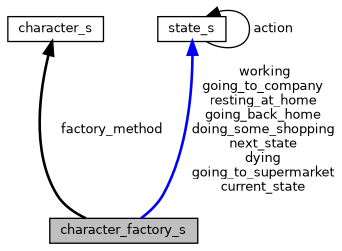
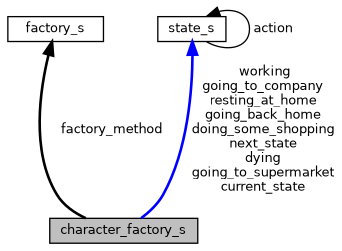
  digraph {
    node [color=black fillcolor=white fontname=Helvetica fontsize=10 shape=box style=filled]
    edge [color=black dir=back fontname=Helvetica fontsize=10 labelfontname=Helvetica labelfontsize=10 style=bold]
    n1 [fillcolor=grey75 fontcolor=black height=0.2 label=character_factory_s width=0.4]
-   n2 [height=0.2 label=character_s width=0.4]
+   n2 [height=0.2 label=factory_s width=0.4]
    n3 [height=0.2 label=state_s width=0.4]
    n2 -> n1 [label=" factory_method"]
    n3 -> n1 [color=blue label=" working\ngoing_to_company\nresting_at_home\ngoing_back_home\ndoing_some_shopping\nnext_state\ndying\ngoing_to_supermarket\ncurrent_state"]
    n3 -> n3 [label=" action" style=solid]
  }
